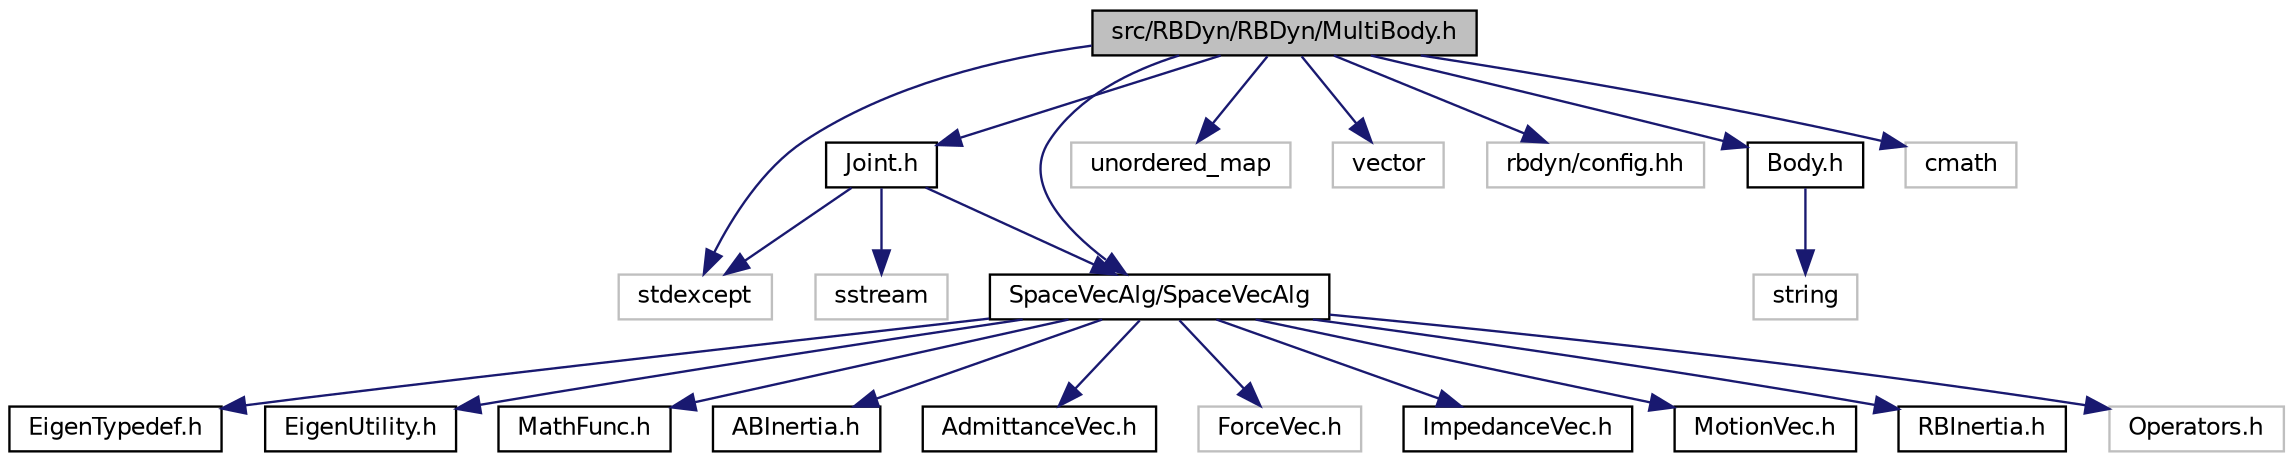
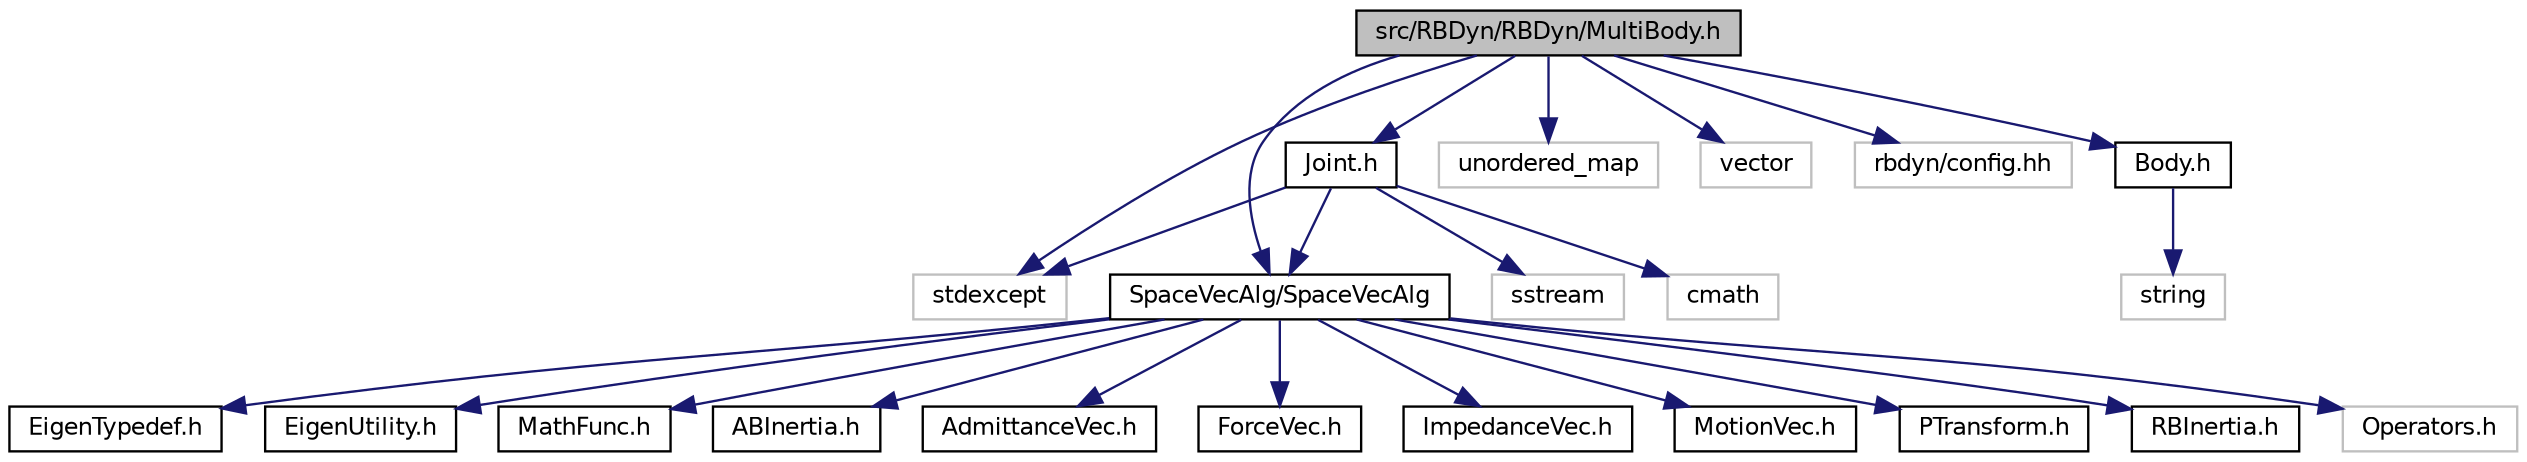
  digraph {
    node [color=black fillcolor=white fontname=Helvetica fontsize=10 shape=record style=filled]
    edge [color=midnightblue fontname=Helvetica fontsize=10 labelfontname=Helvetica labelfontsize=10 style=solid]
    n1 [fillcolor=grey75 fontcolor=black height=0.2 label="src/RBDyn/RBDyn/MultiBody.h" width=0.4]
    n2 [color=grey75 height=0.2 label=stdexcept width=0.4]
    n3 [color=grey75 height=0.2 label=unordered_map width=0.4]
    n4 [color=grey75 height=0.2 label=vector width=0.4]
    n5 [height=0.2 label="SpaceVecAlg/SpaceVecAlg" width=0.4]
    n6 [color=grey75 height=0.2 label="rbdyn/config.hh" width=0.4]
    n7 [height=0.2 label="Body.h" width=0.4]
    n8 [height=0.2 label="Joint.h" width=0.4]
    n9 [height=0.2 label="EigenTypedef.h" width=0.4]
    n10 [height=0.2 label="EigenUtility.h" width=0.4]
    n11 [height=0.2 label="MathFunc.h" width=0.4]
    n12 [height=0.2 label="ABInertia.h" width=0.4]
    n13 [height=0.2 label="AdmittanceVec.h" width=0.4]
-   n14 [color=grey75 height=0.2 label="ForceVec.h" width=0.4]
+   n14 [height=0.2 label="ForceVec.h" width=0.4]
    n15 [height=0.2 label="ImpedanceVec.h" width=0.4]
    n16 [height=0.2 label="MotionVec.h" width=0.4]
+   n17 [height=0.2 label="PTransform.h" width=0.4]
    n18 [height=0.2 label="RBInertia.h" width=0.4]
    n19 [color=grey75 height=0.2 label="Operators.h" width=0.4]
    n20 [color=grey75 height=0.2 label=string width=0.4]
    n21 [color=grey75 height=0.2 label=cmath width=0.4]
    n22 [color=grey75 height=0.2 label=sstream width=0.4]
    n1 -> n2
    n1 -> n3
    n1 -> n4
    n1 -> n5
    n1 -> n6
    n1 -> n7
    n1 -> n8
    n5 -> n9
    n5 -> n10
    n5 -> n11
    n5 -> n12
    n5 -> n13
    n5 -> n14
    n5 -> n15
    n5 -> n16
+   n5 -> n17
    n5 -> n18
    n5 -> n19
    n7 -> n20
    n8 -> n2
    n8 -> n5
-   n1 -> n21
+   n8 -> n21
    n8 -> n22
  }
